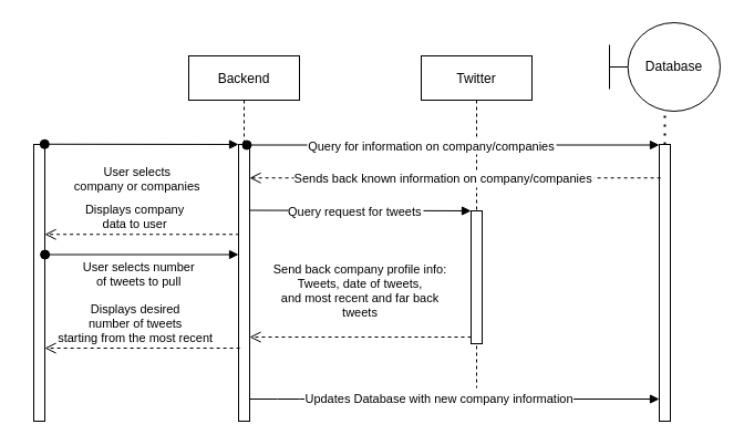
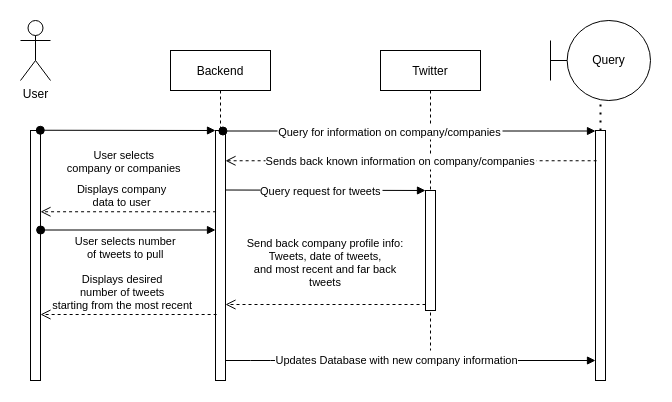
  <mxCell id="0" />
  <mxCell id="1" parent="0" />
  <mxCell id="2" value="Backend" style="shape=umlLifeline;perimeter=lifelinePerimeter;container=1;collapsible=0;recursiveResize=0;rounded=0;shadow=0;strokeWidth=1;" parent="1" vertex="1"><mxGeometry x="170" y="50" width="100" height="330" as="geometry" /></mxCell>
  <mxCell id="3" value="" style="points=[];perimeter=orthogonalPerimeter;rounded=0;shadow=0;strokeWidth=1;" parent="2" vertex="1"><mxGeometry x="45" y="80" width="10" height="250" as="geometry" /></mxCell>
  <mxCell id="4" value="Twitter" style="shape=umlLifeline;perimeter=lifelinePerimeter;container=1;collapsible=0;recursiveResize=0;rounded=0;shadow=0;strokeWidth=1;" parent="1" vertex="1"><mxGeometry x="380" y="50" width="100" height="300" as="geometry" /></mxCell>
  <mxCell id="5" value="" style="points=[];perimeter=orthogonalPerimeter;rounded=0;shadow=0;strokeWidth=1;" parent="4" vertex="1"><mxGeometry x="45" y="140" width="10" height="120" as="geometry" /></mxCell>
  <mxCell id="6" value="Send back company profile info:&#10;Tweets, date of tweets,&#10;and most recent and far back&#10;tweets&#10;" style="verticalAlign=bottom;endArrow=open;dashed=1;endSize=8;exitX=0;exitY=0.95;shadow=0;strokeWidth=1;" parent="1" source="5" target="3" edge="1"><mxGeometry relative="1" as="geometry"><mxPoint x="275" y="256" as="targetPoint" /></mxGeometry></mxCell>
  <mxCell id="7" value="Query request for tweets" style="verticalAlign=bottom;endArrow=block;shadow=0;strokeWidth=1;exitX=1.029;exitY=0.238;exitDx=0;exitDy=0;exitPerimeter=0;" parent="1" source="3" target="5" edge="1"><mxGeometry x="-0.051" y="-10" relative="1" as="geometry"><mxPoint x="275" y="180" as="sourcePoint" /><mxPoint x="430" y="200" as="targetPoint" /><Array as="points" /><mxPoint as="offset" /></mxGeometry></mxCell>
- <mxCell id="8" value="Database" style="shape=umlBoundary;whiteSpace=wrap;html=1;" vertex="1" parent="1"><mxGeometry x="550" width="100" height="80" as="geometry" y="20" /></mxCell>
+ <mxCell id="8" value="Query" style="shape=umlBoundary;whiteSpace=wrap;html=1;" vertex="1" parent="1"><mxGeometry x="550" width="100" height="80" as="geometry" y="20" /></mxCell>
  <mxCell id="9" value="" style="endArrow=none;dashed=1;html=1;dashPattern=1 3;strokeWidth=2;rounded=0;startArrow=none;" edge="1" parent="1" source="10" target="8"><mxGeometry width="50" height="50" relative="1" as="geometry"><mxPoint x="620" y="390" as="sourcePoint" /><mxPoint x="630" y="170" as="targetPoint" /></mxGeometry></mxCell>
  <mxCell id="10" value="" style="html=1;points=[];perimeter=orthogonalPerimeter;" vertex="1" parent="1"><mxGeometry x="595" y="130" width="10" height="250" as="geometry" /></mxCell>
  <mxCell id="11" value="" style="verticalAlign=bottom;endArrow=block;shadow=0;strokeWidth=1;" edge="1" parent="1" source="3" target="10"><mxGeometry x="-0.038" relative="1" as="geometry"><mxPoint x="180" y="360" as="sourcePoint" /><mxPoint x="555" y="360" as="targetPoint" /><Array as="points"><mxPoint x="260" y="360" /><mxPoint x="310" y="360" /></Array><mxPoint as="offset" /></mxGeometry></mxCell>
  <mxCell id="12" value="Updates Database with new company information" style="edgeLabel;html=1;align=center;verticalAlign=middle;resizable=0;points=[];" vertex="1" connectable="0" parent="11"><mxGeometry x="-0.023" y="1" relative="1" as="geometry"><mxPoint x="-11" as="offset" /></mxGeometry></mxCell>
+ <mxCell id="13" value="User" style="shape=umlActor;verticalLabelPosition=bottom;verticalAlign=top;html=1;outlineConnect=0;" vertex="1" parent="1"><mxGeometry x="20" width="30" height="60" as="geometry" y="20" /></mxCell>
  <mxCell id="14" value="" style="html=1;points=[];perimeter=orthogonalPerimeter;" vertex="1" parent="1"><mxGeometry x="30" y="130" width="10" height="250" as="geometry" /></mxCell>
  <mxCell id="15" value="User selects&#10;company or companies&#10;" style="verticalAlign=bottom;startArrow=oval;endArrow=block;startSize=8;shadow=0;strokeWidth=1;exitX=0.98;exitY=-0.001;exitDx=0;exitDy=0;exitPerimeter=0;" parent="1" target="3" edge="1" source="14"><mxGeometry x="-0.036" y="-60" relative="1" as="geometry"><mxPoint x="30" y="180" as="sourcePoint" /><mxPoint as="offset" /></mxGeometry></mxCell>
  <mxCell id="16" value="Displays company&#10;data to user" style="verticalAlign=bottom;endArrow=open;dashed=1;endSize=8;shadow=0;strokeWidth=1;exitX=0.057;exitY=0.325;exitDx=0;exitDy=0;exitPerimeter=0;" edge="1" parent="1" source="3" target="14"><mxGeometry x="0.073" relative="1" as="geometry"><mxPoint x="60" y="320" as="targetPoint" /><mxPoint x="170" y="220" as="sourcePoint" /><mxPoint as="offset" /></mxGeometry></mxCell>
  <mxCell id="17" value="User selects number&#10;of tweets to pull" style="verticalAlign=bottom;startArrow=oval;endArrow=block;startSize=8;shadow=0;strokeWidth=1;exitX=1.014;exitY=0.398;exitDx=0;exitDy=0;exitPerimeter=0;" edge="1" parent="1" source="14" target="3"><mxGeometry x="-0.032" y="-33" relative="1" as="geometry"><mxPoint x="50" y="250" as="sourcePoint" /><mxPoint x="175.2" y="250.25" as="targetPoint" /><mxPoint as="offset" /></mxGeometry></mxCell>
  <mxCell id="18" value="Displays desired&#10;number of tweets&#10;starting from the most recent" style="verticalAlign=bottom;endArrow=open;dashed=1;endSize=8;shadow=0;strokeWidth=1;exitX=0.114;exitY=0.736;exitDx=0;exitDy=0;exitPerimeter=0;" edge="1" parent="1" source="3" target="14"><mxGeometry x="0.073" relative="1" as="geometry"><mxPoint x="-40" y="330" as="targetPoint" /><mxPoint x="90" y="330" as="sourcePoint" /><mxPoint as="offset" /></mxGeometry></mxCell>
  <mxCell id="19" value="Query for information on company/companies" style="verticalAlign=bottom;startArrow=oval;endArrow=block;startSize=8;shadow=0;strokeWidth=1;exitX=0.743;exitY=0.002;exitDx=0;exitDy=0;exitPerimeter=0;" edge="1" parent="1" source="3" target="10"><mxGeometry x="-0.101" y="-9" relative="1" as="geometry"><mxPoint x="320" y="130" as="sourcePoint" /><mxPoint x="495.2" y="130.25" as="targetPoint" /><mxPoint y="1" as="offset" /></mxGeometry></mxCell>
  <mxCell id="20" value="Sends back known information on company/companies" style="verticalAlign=bottom;endArrow=open;dashed=1;endSize=8;shadow=0;strokeWidth=1;exitX=0.114;exitY=0.121;exitDx=0;exitDy=0;exitPerimeter=0;" edge="1" parent="1" source="10" target="3"><mxGeometry x="0.057" y="10" relative="1" as="geometry"><mxPoint x="270" y="160" as="targetPoint" /><mxPoint x="590" y="170" as="sourcePoint" /><mxPoint as="offset" /></mxGeometry></mxCell>
